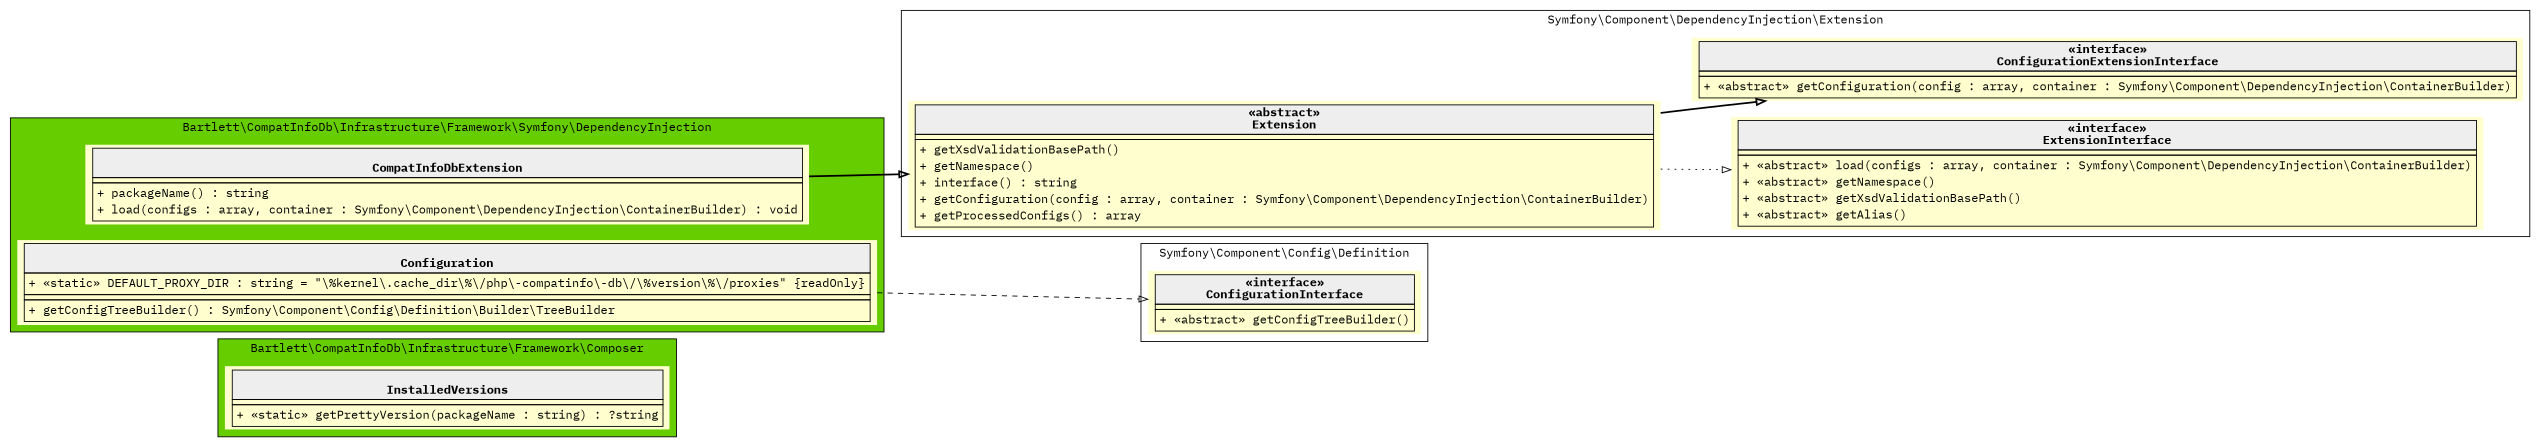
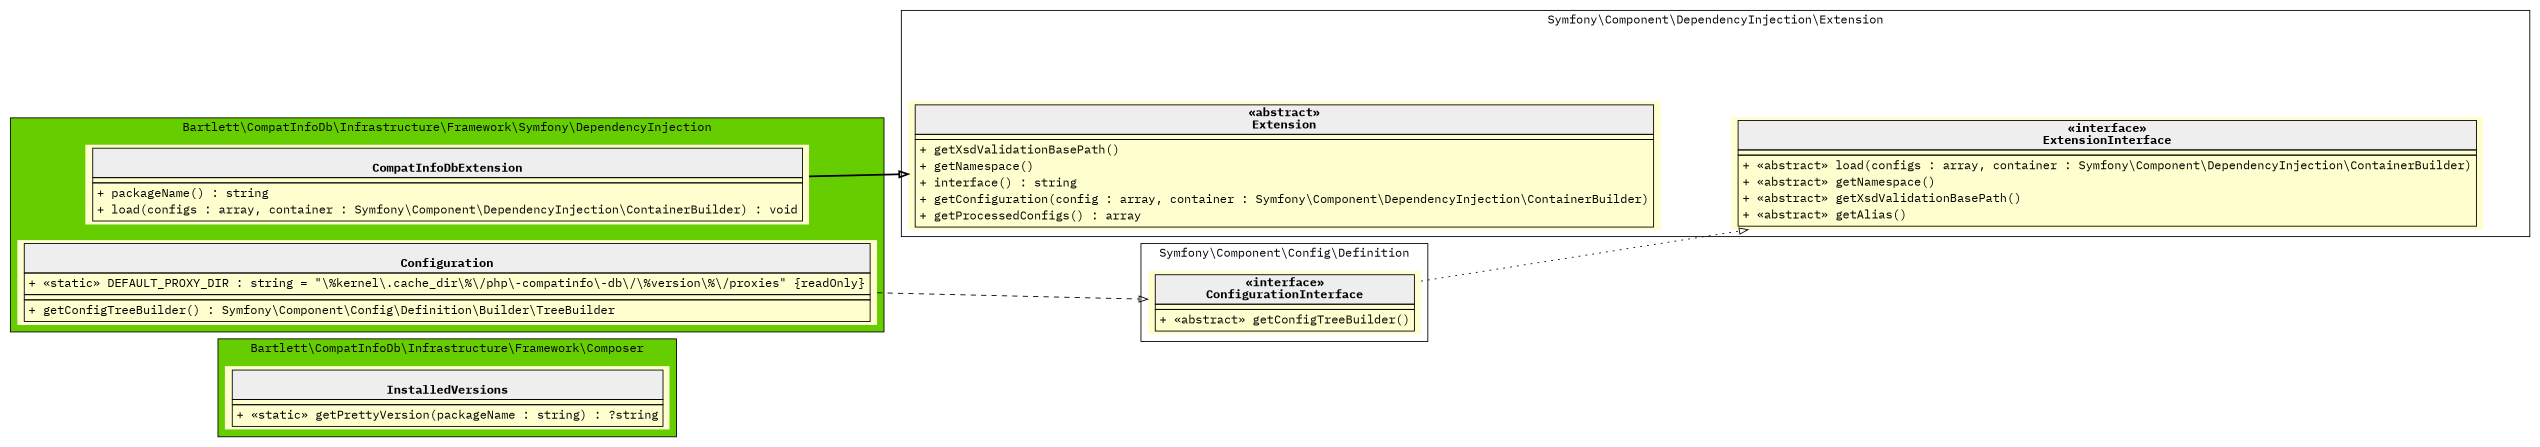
  digraph {
    fontname="IBM Plex Mono"
    rankdir=LR
    node [fillcolor="#FEFECE" fontname="IBM Plex Mono" shape=none style=filled]
    edge [arrowhead=empty fontname="IBM Plex Mono" style=bold]
    n1 [label=< <table cellspacing="0" border="0" cellborder="1">     <tr><td bgcolor="#eeeeee"><b><br/>InstalledVersions</b></td></tr>     <tr><td></td></tr>     <tr><td><table border="0" cellspacing="0" cellpadding="2">     <tr><td align="left">+ «static» getPrettyVersion(packageName : string) : ?string</td></tr> </table></td></tr> </table>>]
    n2 [label=< <table cellspacing="0" border="0" cellborder="1">     <tr><td bgcolor="#eeeeee"><b><br/>CompatInfoDbExtension</b></td></tr>     <tr><td></td></tr>     <tr><td><table border="0" cellspacing="0" cellpadding="2">     <tr><td align="left">+ packageName() : string</td></tr>     <tr><td align="left">+ load(configs : array, container : Symfony\\Component\\DependencyInjection\\ContainerBuilder) : void</td></tr> </table></td></tr> </table>>]
    n3 [label=< <table cellspacing="0" border="0" cellborder="1">     <tr><td bgcolor="#eeeeee"><b><br/>Configuration</b></td></tr>     <tr><td><table border="0" cellspacing="0" cellpadding="2">     <tr><td align="left">+ «static» DEFAULT_PROXY_DIR : string = "\%kernel\.cache_dir\%\/php\-compatinfo\-db\/\%version\%\/proxies" {readOnly}</td></tr> </table></td></tr>     <tr><td></td></tr>     <tr><td><table border="0" cellspacing="0" cellpadding="2">     <tr><td align="left">+ getConfigTreeBuilder() : Symfony\\Component\\Config\\Definition\\Builder\\TreeBuilder</td></tr> </table></td></tr> </table>>]
    n4 [label=< <table cellspacing="0" border="0" cellborder="1">     <tr><td bgcolor="#eeeeee"><b>«abstract»<br/>Extension</b></td></tr>     <tr><td></td></tr>     <tr><td><table border="0" cellspacing="0" cellpadding="2">     <tr><td align="left">+ getXsdValidationBasePath()</td></tr>     <tr><td align="left">+ getNamespace()</td></tr>     <tr><td align="left">+ interface() : string</td></tr>     <tr><td align="left">+ getConfiguration(config : array, container : Symfony\\Component\\DependencyInjection\\ContainerBuilder)</td></tr>     <tr><td align="left">+ getProcessedConfigs() : array</td></tr> </table></td></tr> </table>>]
    n5 [label=< <table cellspacing="0" border="0" cellborder="1">     <tr><td bgcolor="#eeeeee"><b>«interface»<br/>ExtensionInterface</b></td></tr>     <tr><td></td></tr>     <tr><td><table border="0" cellspacing="0" cellpadding="2">     <tr><td align="left">+ «abstract» load(configs : array, container : Symfony\\Component\\DependencyInjection\\ContainerBuilder)</td></tr>     <tr><td align="left">+ «abstract» getNamespace()</td></tr>     <tr><td align="left">+ «abstract» getXsdValidationBasePath()</td></tr>     <tr><td align="left">+ «abstract» getAlias()</td></tr> </table></td></tr> </table>>]
-   n6 [label=< <table cellspacing="0" border="0" cellborder="1">     <tr><td bgcolor="#eeeeee"><b>«interface»<br/>ConfigurationExtensionInterface</b></td></tr>     <tr><td></td></tr>     <tr><td><table border="0" cellspacing="0" cellpadding="2">     <tr><td align="left">+ «abstract» getConfiguration(config : array, container : Symfony\\Component\\DependencyInjection\\ContainerBuilder)</td></tr> </table></td></tr> </table>>]
    n7 [label=< <table cellspacing="0" border="0" cellborder="1">     <tr><td bgcolor="#eeeeee"><b>«interface»<br/>ConfigurationInterface</b></td></tr>     <tr><td></td></tr>     <tr><td><table border="0" cellspacing="0" cellpadding="2">     <tr><td align="left">+ «abstract» getConfigTreeBuilder()</td></tr> </table></td></tr> </table>>]
    subgraph cluster_1 {
      bgcolor=chartreuse3
      label="Bartlett\\CompatInfoDb\\Infrastructure\\Framework\\Composer"
      n1
    }
    subgraph cluster_2 {
      bgcolor=chartreuse3
      label="Bartlett\\CompatInfoDb\\Infrastructure\\Framework\\Symfony\\DependencyInjection"
      n2
      n3
    }
    subgraph cluster_3 {
      label="Symfony\\Component\\DependencyInjection\\Extension"
      n4
      n5
-     n6
    }
    subgraph cluster_4 {
      label="Symfony\\Component\\Config\\Definition"
      n7
    }
    n2 -> n4
    n3 -> n7 [style=dashed]
-   n4 -> n5 [style=dotted]
-   n4 -> n6
+   n7 -> n5 [style=dotted]
  }
